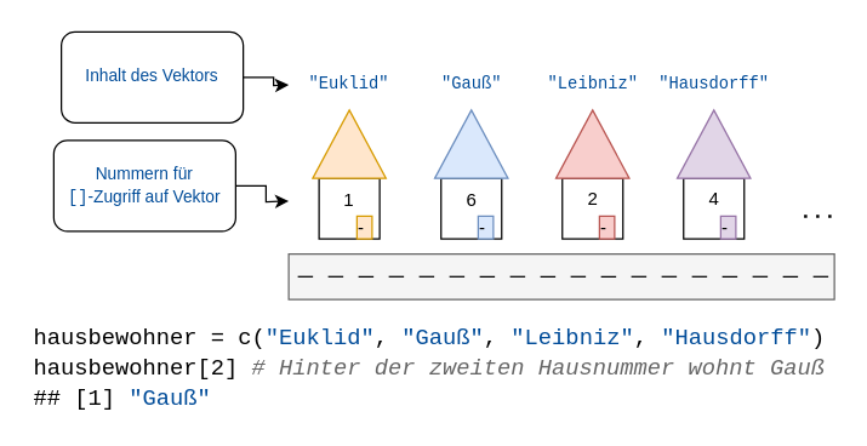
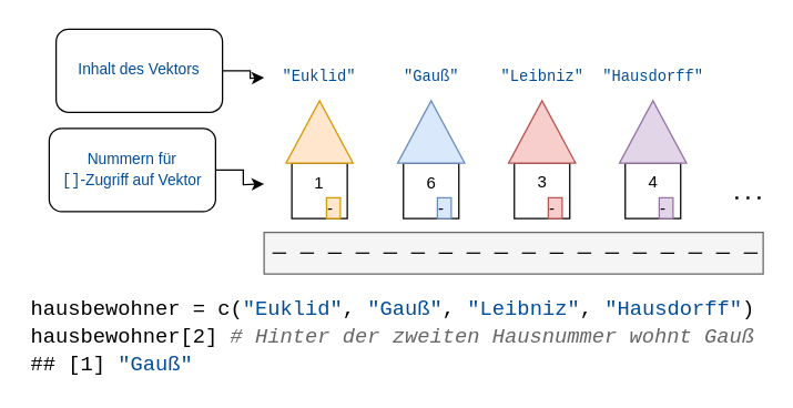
  <mxCell id="0" />
  <mxCell id="1" parent="0" />
  <mxCell id="2" value="" style="whiteSpace=wrap;html=1;aspect=fixed;" parent="1" vertex="1"><mxGeometry x="210" y="117" width="40" height="40" as="geometry" /></mxCell>
  <mxCell id="3" value="" style="triangle;whiteSpace=wrap;html=1;rotation=-90;fillColor=#ffe6cc;strokeColor=#d79b00;" parent="1" vertex="1"><mxGeometry x="207.5" y="70.34" width="45" height="48.33" as="geometry" /></mxCell>
  <mxCell id="4" value="" style="rounded=0;whiteSpace=wrap;html=1;fillColor=#f5f5f5;fontColor=#333333;strokeColor=#666666;" parent="1" vertex="1"><mxGeometry x="190" y="167" width="360" height="30" as="geometry" /></mxCell>
  <mxCell id="5" value="" style="whiteSpace=wrap;html=1;aspect=fixed;" parent="1" vertex="1"><mxGeometry x="290.5" y="117" width="40" height="40" as="geometry" /></mxCell>
  <mxCell id="6" value="" style="triangle;whiteSpace=wrap;html=1;rotation=-90;fillColor=#dae8fc;strokeColor=#6c8ebf;" parent="1" vertex="1"><mxGeometry x="288" y="70.34" width="45" height="48.33" as="geometry" /></mxCell>
  <mxCell id="7" value="" style="whiteSpace=wrap;html=1;aspect=fixed;" parent="1" vertex="1"><mxGeometry x="370.5" y="117" width="40" height="40" as="geometry" /></mxCell>
  <mxCell id="8" value="" style="triangle;whiteSpace=wrap;html=1;rotation=-90;fillColor=#f8cecc;strokeColor=#b85450;" parent="1" vertex="1"><mxGeometry x="368" y="70.34" width="45" height="48.33" as="geometry" /></mxCell>
  <mxCell id="9" value="1" style="text;html=1;strokeColor=none;fillColor=none;align=center;verticalAlign=middle;whiteSpace=wrap;rounded=0;" parent="1" vertex="1"><mxGeometry x="210" y="117" width="40" height="30" as="geometry" /></mxCell>
  <mxCell id="10" value="6" style="text;html=1;strokeColor=none;fillColor=none;align=center;verticalAlign=middle;whiteSpace=wrap;rounded=0;" parent="1" vertex="1"><mxGeometry x="290.5" y="117" width="40" height="30" as="geometry" /></mxCell>
- <mxCell id="11" value="2" style="text;html=1;strokeColor=none;fillColor=none;align=center;verticalAlign=middle;whiteSpace=wrap;rounded=0;" parent="1" vertex="1"><mxGeometry x="370.5" y="116" width="40" height="30" as="geometry" /></mxCell>
+ <mxCell id="11" value="3" style="text;html=1;strokeColor=none;fillColor=none;align=center;verticalAlign=middle;whiteSpace=wrap;rounded=0;" parent="1" vertex="1"><mxGeometry x="370.5" y="116" width="40" height="30" as="geometry" /></mxCell>
  <mxCell id="12" value="" style="whiteSpace=wrap;html=1;aspect=fixed;" parent="1" vertex="1"><mxGeometry x="450.5" y="117" width="40" height="40" as="geometry" /></mxCell>
  <mxCell id="13" value="" style="triangle;whiteSpace=wrap;html=1;rotation=-90;fillColor=#e1d5e7;strokeColor=#9673a6;" parent="1" vertex="1"><mxGeometry x="448" y="70.34" width="45" height="48.33" as="geometry" /></mxCell>
  <mxCell id="14" value="4" style="text;html=1;strokeColor=none;fillColor=none;align=center;verticalAlign=middle;whiteSpace=wrap;rounded=0;" parent="1" vertex="1"><mxGeometry x="450.5" y="116" width="40" height="30" as="geometry" /></mxCell>
  <mxCell id="15" value="" style="endArrow=none;dashed=1;html=1;dashPattern=1 3;strokeWidth=2;rounded=0;" parent="1" edge="1"><mxGeometry width="50" height="50" relative="1" as="geometry"><mxPoint x="530" y="142" as="sourcePoint" /><mxPoint x="550" y="142" as="targetPoint" /></mxGeometry></mxCell>
  <mxCell id="16" value="" style="rounded=0;whiteSpace=wrap;html=1;fillColor=#ffe6cc;strokeColor=#d79b00;" parent="1" vertex="1"><mxGeometry x="235" y="142" width="10" height="15" as="geometry" /></mxCell>
  <mxCell id="17" value="" style="rounded=0;whiteSpace=wrap;html=1;fillColor=#dae8fc;strokeColor=#6c8ebf;" parent="1" vertex="1"><mxGeometry x="315" y="142" width="10" height="15" as="geometry" /></mxCell>
  <mxCell id="18" value="" style="rounded=0;whiteSpace=wrap;html=1;fillColor=#f8cecc;strokeColor=#b85450;" parent="1" vertex="1"><mxGeometry x="395" y="142" width="10" height="15" as="geometry" /></mxCell>
  <mxCell id="19" value="" style="rounded=0;whiteSpace=wrap;html=1;fillColor=#e1d5e7;strokeColor=#9673a6;" parent="1" vertex="1"><mxGeometry x="475" y="142" width="10" height="15" as="geometry" /></mxCell>
  <mxCell id="20" value="-" style="text;html=1;strokeColor=none;fillColor=none;align=center;verticalAlign=middle;whiteSpace=wrap;rounded=0;" parent="1" vertex="1"><mxGeometry x="233" y="149.5" width="10" as="geometry" /></mxCell>
  <mxCell id="21" value="-" style="text;html=1;strokeColor=none;fillColor=none;align=center;verticalAlign=middle;whiteSpace=wrap;rounded=0;" parent="1" vertex="1"><mxGeometry x="313" y="149.5" width="10" as="geometry" /></mxCell>
  <mxCell id="22" value="-" style="text;html=1;strokeColor=none;fillColor=none;align=center;verticalAlign=middle;whiteSpace=wrap;rounded=0;" parent="1" vertex="1"><mxGeometry x="393" y="149.5" width="10" as="geometry" /></mxCell>
  <mxCell id="23" value="-" style="text;html=1;strokeColor=none;fillColor=none;align=center;verticalAlign=middle;whiteSpace=wrap;rounded=0;" parent="1" vertex="1"><mxGeometry x="473" y="149.5" width="10" as="geometry" /></mxCell>
  <mxCell id="24" value="" style="group;" parent="1" vertex="1" connectable="0"><mxGeometry x="196" y="181.94" width="350" height="0.06" as="geometry" /></mxCell>
  <mxCell id="25" value="" style="endArrow=none;html=1;rounded=0;" parent="24" edge="1"><mxGeometry width="50" height="50" relative="1" as="geometry"><mxPoint as="sourcePoint" /><mxPoint x="10" as="targetPoint" /></mxGeometry></mxCell>
  <mxCell id="26" value="" style="endArrow=none;html=1;rounded=0;" parent="24" edge="1"><mxGeometry width="50" height="50" relative="1" as="geometry"><mxPoint x="20" y="5.684e-14" as="sourcePoint" /><mxPoint x="30" y="5.684e-14" as="targetPoint" /></mxGeometry></mxCell>
  <mxCell id="27" value="" style="endArrow=none;html=1;rounded=0;" parent="24" edge="1"><mxGeometry width="50" height="50" relative="1" as="geometry"><mxPoint x="40" y="5.684e-14" as="sourcePoint" /><mxPoint x="50" y="5.684e-14" as="targetPoint" /><Array as="points"><mxPoint x="50" y="0.06" /></Array></mxGeometry></mxCell>
  <mxCell id="28" value="" style="endArrow=none;html=1;rounded=0;" parent="24" edge="1"><mxGeometry width="50" height="50" relative="1" as="geometry"><mxPoint x="60" y="5.684e-14" as="sourcePoint" /><mxPoint x="70" y="5.684e-14" as="targetPoint" /></mxGeometry></mxCell>
  <mxCell id="29" value="" style="endArrow=none;html=1;rounded=0;" parent="24" edge="1"><mxGeometry width="50" height="50" relative="1" as="geometry"><mxPoint x="80" y="5.684e-14" as="sourcePoint" /><mxPoint x="90" y="5.684e-14" as="targetPoint" /></mxGeometry></mxCell>
  <mxCell id="30" value="" style="endArrow=none;html=1;rounded=0;" parent="24" edge="1"><mxGeometry width="50" height="50" relative="1" as="geometry"><mxPoint x="100" y="5.684e-14" as="sourcePoint" /><mxPoint x="110" y="5.684e-14" as="targetPoint" /></mxGeometry></mxCell>
  <mxCell id="31" value="" style="endArrow=none;html=1;rounded=0;" parent="24" edge="1"><mxGeometry width="50" height="50" relative="1" as="geometry"><mxPoint x="120" y="5.684e-14" as="sourcePoint" /><mxPoint x="130" y="5.684e-14" as="targetPoint" /><Array as="points"><mxPoint x="130" y="0.06" /></Array></mxGeometry></mxCell>
  <mxCell id="32" value="" style="endArrow=none;html=1;rounded=0;" parent="24" edge="1"><mxGeometry width="50" height="50" relative="1" as="geometry"><mxPoint x="140" y="5.684e-14" as="sourcePoint" /><mxPoint x="150" y="5.684e-14" as="targetPoint" /></mxGeometry></mxCell>
  <mxCell id="33" value="" style="endArrow=none;html=1;rounded=0;" parent="24" edge="1"><mxGeometry width="50" height="50" relative="1" as="geometry"><mxPoint x="160" y="5.684e-14" as="sourcePoint" /><mxPoint x="170" y="5.684e-14" as="targetPoint" /><Array as="points"><mxPoint x="170" y="0.06" /></Array></mxGeometry></mxCell>
  <mxCell id="34" value="" style="endArrow=none;html=1;rounded=0;" parent="24" edge="1"><mxGeometry width="50" height="50" relative="1" as="geometry"><mxPoint x="180" y="5.684e-14" as="sourcePoint" /><mxPoint x="190" y="5.684e-14" as="targetPoint" /></mxGeometry></mxCell>
  <mxCell id="35" value="" style="endArrow=none;html=1;rounded=0;" parent="24" edge="1"><mxGeometry width="50" height="50" relative="1" as="geometry"><mxPoint x="200" y="5.684e-14" as="sourcePoint" /><mxPoint x="210" y="5.684e-14" as="targetPoint" /><Array as="points"><mxPoint x="210" y="0.06" /></Array></mxGeometry></mxCell>
  <mxCell id="36" value="" style="endArrow=none;html=1;rounded=0;" parent="24" edge="1"><mxGeometry width="50" height="50" relative="1" as="geometry"><mxPoint x="220" y="5.684e-14" as="sourcePoint" /><mxPoint x="230" y="5.684e-14" as="targetPoint" /></mxGeometry></mxCell>
  <mxCell id="37" value="" style="endArrow=none;html=1;rounded=0;" parent="24" edge="1"><mxGeometry width="50" height="50" relative="1" as="geometry"><mxPoint x="240" y="5.684e-14" as="sourcePoint" /><mxPoint x="250" y="5.684e-14" as="targetPoint" /></mxGeometry></mxCell>
  <mxCell id="38" value="" style="endArrow=none;html=1;rounded=0;" parent="24" edge="1"><mxGeometry width="50" height="50" relative="1" as="geometry"><mxPoint x="260" y="5.684e-14" as="sourcePoint" /><mxPoint x="270" y="5.684e-14" as="targetPoint" /></mxGeometry></mxCell>
  <mxCell id="39" value="" style="endArrow=none;html=1;rounded=0;" parent="24" edge="1"><mxGeometry width="50" height="50" relative="1" as="geometry"><mxPoint x="280" y="5.684e-14" as="sourcePoint" /><mxPoint x="290" y="5.684e-14" as="targetPoint" /><Array as="points"><mxPoint x="290" y="0.06" /></Array></mxGeometry></mxCell>
  <mxCell id="40" value="" style="endArrow=none;html=1;rounded=0;" parent="24" edge="1"><mxGeometry width="50" height="50" relative="1" as="geometry"><mxPoint x="300" y="5.684e-14" as="sourcePoint" /><mxPoint x="310" y="5.684e-14" as="targetPoint" /></mxGeometry></mxCell>
  <mxCell id="41" value="" style="endArrow=none;html=1;rounded=0;" parent="24" edge="1"><mxGeometry width="50" height="50" relative="1" as="geometry"><mxPoint x="320" y="5.684e-14" as="sourcePoint" /><mxPoint x="330" y="5.684e-14" as="targetPoint" /><Array as="points"><mxPoint x="330" y="0.06" /></Array></mxGeometry></mxCell>
  <mxCell id="42" value="" style="endArrow=none;html=1;rounded=0;" parent="24" edge="1"><mxGeometry width="50" height="50" relative="1" as="geometry"><mxPoint x="340" y="5.684e-14" as="sourcePoint" /><mxPoint x="350" y="5.684e-14" as="targetPoint" /></mxGeometry></mxCell>
  <mxCell id="43" value="&lt;p style=&quot;line-height: 1;&quot;&gt;&lt;/p&gt;&lt;div style=&quot;font-size: 15px;&quot;&gt;&lt;font style=&quot;font-size: 15px;&quot; face=&quot;Courier New&quot;&gt;&lt;font style=&quot;background-color: initial; font-size: 15px;&quot; color=&quot;#000000&quot;&gt;hausbewohner = c(&lt;/font&gt;&lt;font color=&quot;#004c99&quot; style=&quot;background-color: initial; font-size: 15px;&quot;&gt;&quot;Euklid&quot;&lt;/font&gt;&lt;font style=&quot;background-color: initial; font-size: 15px;&quot; color=&quot;#000000&quot;&gt;,&amp;nbsp;&lt;/font&gt;&lt;span style=&quot;color: rgb(0, 76, 153);&quot;&gt;&quot;Gauß&quot;&lt;/span&gt;&lt;font style=&quot;background-color: initial; font-size: 15px;&quot; color=&quot;#000000&quot;&gt;,&amp;nbsp;&lt;/font&gt;&lt;font style=&quot;background-color: initial; font-size: 15px;&quot; color=&quot;#004c99&quot;&gt;&quot;Leibniz&quot;&lt;/font&gt;&lt;font style=&quot;background-color: initial; font-size: 15px;&quot; color=&quot;#000000&quot;&gt;, &lt;/font&gt;&lt;font style=&quot;background-color: initial; font-size: 15px;&quot; color=&quot;#004c99&quot;&gt;&quot;Hausdorff&quot;&lt;/font&gt;&lt;font style=&quot;background-color: initial; font-size: 15px;&quot; color=&quot;#000000&quot;&gt;)&lt;/font&gt;&lt;/font&gt;&lt;/div&gt;&lt;div style=&quot;font-size: 15px;&quot;&gt;&lt;span style=&quot;background-color: initial;&quot;&gt;&lt;font style=&quot;font-size: 15px;&quot; face=&quot;Courier New&quot;&gt;&lt;font style=&quot;font-size: 15px;&quot; color=&quot;#000000&quot;&gt;hausbewohner[2] &lt;/font&gt;&lt;i style=&quot;&quot;&gt;&lt;font style=&quot;font-size: 15px;&quot; color=&quot;#666666&quot;&gt;# Hinter der zweiten Hausnummer wohnt Gauß&lt;/font&gt;&lt;/i&gt;&lt;/font&gt;&lt;/span&gt;&lt;/div&gt;&lt;div style=&quot;font-size: 15px;&quot;&gt;&lt;span style=&quot;background-color: initial;&quot;&gt;&lt;font style=&quot;font-size: 15px;&quot; face=&quot;Courier New&quot;&gt;&lt;font style=&quot;font-size: 15px;&quot; color=&quot;#000000&quot;&gt;## [1] &lt;/font&gt;&lt;font style=&quot;font-size: 15px;&quot; color=&quot;#004c99&quot;&gt;&quot;Gauß&quot;&lt;/font&gt;&lt;/font&gt;&lt;/span&gt;&lt;/div&gt;&lt;p&gt;&lt;/p&gt;" style="text;html=1;strokeColor=none;fillColor=none;align=left;verticalAlign=middle;whiteSpace=wrap;rounded=0;fontColor=#FFFFFF;" parent="1" vertex="1"><mxGeometry x="20" y="212" width="530" height="60" as="geometry" /></mxCell>
  <mxCell id="44" value="&quot;Euklid&quot;" style="text;html=1;strokeColor=none;fillColor=none;align=center;verticalAlign=middle;whiteSpace=wrap;rounded=0;fontFamily=Courier New;fontSize=11;fontColor=#004C99;" parent="1" vertex="1"><mxGeometry x="200" y="40.34" width="60" height="30" as="geometry" /></mxCell>
  <mxCell id="45" value="&quot;Gauß&quot;" style="text;html=1;strokeColor=none;fillColor=none;align=center;verticalAlign=middle;whiteSpace=wrap;rounded=0;fontFamily=Courier New;fontSize=11;fontColor=#004C99;" parent="1" vertex="1"><mxGeometry x="280.5" y="40.34" width="60" height="30" as="geometry" /></mxCell>
  <mxCell id="46" value="&quot;Leibniz&quot;" style="text;html=1;strokeColor=none;fillColor=none;align=center;verticalAlign=middle;whiteSpace=wrap;rounded=0;fontFamily=Courier New;fontSize=11;fontColor=#004C99;" parent="1" vertex="1"><mxGeometry x="360.5" y="40.34" width="60" height="30" as="geometry" /></mxCell>
  <mxCell id="47" value="&quot;Hausdorff&quot;" style="text;html=1;strokeColor=none;fillColor=none;align=center;verticalAlign=middle;whiteSpace=wrap;rounded=0;fontFamily=Courier New;fontSize=11;fontColor=#004C99;" parent="1" vertex="1"><mxGeometry x="440.5" y="40.34" width="60" height="30" as="geometry" /></mxCell>
  <mxCell id="48" style="edgeStyle=orthogonalEdgeStyle;rounded=0;orthogonalLoop=1;jettySize=auto;html=1;fontFamily=Courier New;fontSize=11;fontColor=#004C99;strokeColor=#000000;" parent="1" source="49" edge="1"><mxGeometry relative="1" as="geometry"><mxPoint x="190" y="132" as="targetPoint" /></mxGeometry></mxCell>
  <mxCell id="49" value="&lt;font face=&quot;Helvetica&quot;&gt;Nummern für &lt;/font&gt;&lt;br&gt;[]&lt;font face=&quot;Helvetica&quot;&gt;-Zugriff auf Vektor&lt;/font&gt;" style="rounded=1;whiteSpace=wrap;html=1;fontFamily=Courier New;fontSize=11;fontColor=#004C99;strokeColor=default;fillColor=none;" parent="1" vertex="1"><mxGeometry x="35" y="92" width="120" height="60" as="geometry" /></mxCell>
  <mxCell id="50" style="edgeStyle=orthogonalEdgeStyle;rounded=0;orthogonalLoop=1;jettySize=auto;html=1;fontFamily=Courier New;fontSize=11;fontColor=#004C99;strokeColor=#000000;" parent="1" source="51" edge="1"><mxGeometry relative="1" as="geometry"><mxPoint x="190" y="55.34" as="targetPoint" /></mxGeometry></mxCell>
  <mxCell id="51" value="&lt;font face=&quot;Helvetica&quot;&gt;Inhalt des Vektors&lt;/font&gt;" style="rounded=1;whiteSpace=wrap;html=1;fontFamily=Courier New;fontSize=11;fontColor=#004C99;strokeColor=default;fillColor=none;" parent="1" vertex="1"><mxGeometry x="40" y="20.34" width="120" height="60" as="geometry" /></mxCell>
